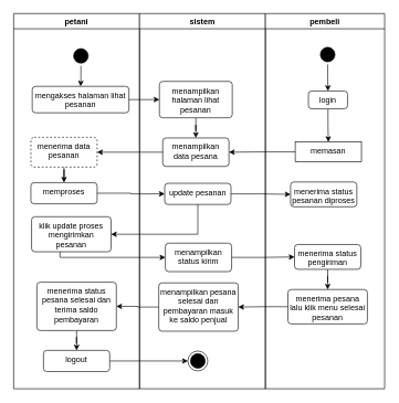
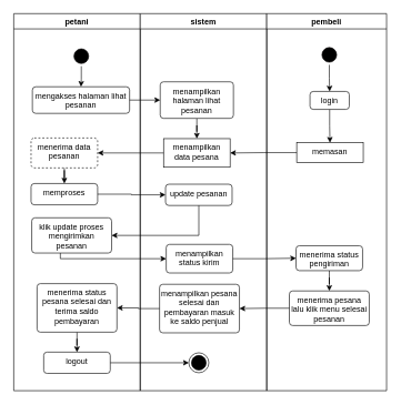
  <mxCell id="0" />
  <mxCell id="1" parent="0" />
  <mxCell id="2" value="petani" style="swimlane;whiteSpace=wrap" vertex="1" parent="1"><mxGeometry x="20" y="20" width="190" height="567" as="geometry" /></mxCell>
  <mxCell id="3" value="" style="edgeStyle=orthogonalEdgeStyle;rounded=0;orthogonalLoop=1;jettySize=auto;html=1;" edge="1" parent="2" source="4" target="5"><mxGeometry relative="1" as="geometry" /></mxCell>
  <mxCell id="4" value="" style="ellipse;shape=startState;fillColor=#000000;strokeColor=#050000;" vertex="1" parent="2"><mxGeometry x="86.5" y="49" width="30" height="30" as="geometry" /></mxCell>
  <mxCell id="5" value="mengakses halaman lihat pesanan" style="html=1;align=center;verticalAlign=top;rounded=1;absoluteArcSize=1;arcSize=10;dashed=0;whiteSpace=wrap;" vertex="1" parent="2"><mxGeometry x="28" y="110" width="146" height="40" as="geometry" /></mxCell>
  <mxCell id="6" style="edgeStyle=orthogonalEdgeStyle;rounded=0;orthogonalLoop=1;jettySize=auto;html=1;" edge="1" parent="2" source="7" target="8"><mxGeometry relative="1" as="geometry" /></mxCell>
  <mxCell id="7" value="menerima data pesanan" style="html=1;align=center;verticalAlign=top;rounded=1;absoluteArcSize=1;arcSize=10;dashed=1;whiteSpace=wrap;" vertex="1" parent="2"><mxGeometry x="26" y="187" width="100" height="45" as="geometry" /></mxCell>
  <mxCell id="8" value="memproses" style="html=1;align=center;verticalAlign=top;rounded=1;absoluteArcSize=1;arcSize=10;dashed=0;whiteSpace=wrap;direction=west;" vertex="1" parent="2"><mxGeometry x="26" y="255.5" width="100" height="32" as="geometry" /></mxCell>
  <mxCell id="9" value="klik update proses&lt;div&gt;mengirimkan pesanan&lt;/div&gt;" style="html=1;align=center;verticalAlign=top;rounded=1;absoluteArcSize=1;arcSize=10;dashed=0;whiteSpace=wrap;direction=west;" vertex="1" parent="2"><mxGeometry x="27" y="307" width="120" height="53" as="geometry" /></mxCell>
  <mxCell id="10" style="edgeStyle=orthogonalEdgeStyle;rounded=0;orthogonalLoop=1;jettySize=auto;html=1;entryX=0.5;entryY=1;entryDx=0;entryDy=0;" edge="1" parent="2" source="11" target="12"><mxGeometry relative="1" as="geometry" /></mxCell>
  <mxCell id="11" value="menerima status pesana selesai dan terima saldo pembayaran" style="html=1;align=center;verticalAlign=top;rounded=1;absoluteArcSize=1;arcSize=10;dashed=0;whiteSpace=wrap;direction=west;" vertex="1" parent="2"><mxGeometry x="35" y="406" width="120" height="73" as="geometry" /></mxCell>
  <mxCell id="12" value="logout" style="html=1;align=center;verticalAlign=top;rounded=1;absoluteArcSize=1;arcSize=10;dashed=0;whiteSpace=wrap;direction=west;" vertex="1" parent="2"><mxGeometry x="45" y="509" width="100" height="32" as="geometry" /></mxCell>
  <mxCell id="13" value="sistem" style="swimlane;whiteSpace=wrap" vertex="1" parent="1"><mxGeometry x="210" y="20" width="190" height="567" as="geometry" /></mxCell>
  <mxCell id="14" style="edgeStyle=orthogonalEdgeStyle;rounded=0;orthogonalLoop=1;jettySize=auto;html=1;entryX=0.5;entryY=0;entryDx=0;entryDy=0;" edge="1" parent="13" source="15" target="16"><mxGeometry relative="1" as="geometry" /></mxCell>
  <mxCell id="15" value="menampilkan halaman lihat pesanan" style="html=1;align=center;verticalAlign=top;rounded=1;absoluteArcSize=1;arcSize=10;dashed=0;whiteSpace=wrap;" vertex="1" parent="13"><mxGeometry x="30" y="102.5" width="110" height="55" as="geometry" /></mxCell>
- <mxCell id="16" value="menampilkan data pesana" style="html=1;align=center;verticalAlign=top;rounded=1;absoluteArcSize=1;arcSize=10;dashed=0;whiteSpace=wrap;" vertex="1" parent="13"><mxGeometry x="35" y="188" width="100" height="43" as="geometry" /></mxCell>
+ <mxCell id="16" value="menampilkan data pesana" style="html=1;align=center;verticalAlign=top;absoluteArcSize=1;arcSize=10;dashed=0;whiteSpace=wrap;rounded=0;" vertex="1" parent="13"><mxGeometry x="35" y="188" width="100" height="43" as="geometry" /></mxCell>
  <mxCell id="17" value="update pesanan" style="html=1;align=center;verticalAlign=top;rounded=1;absoluteArcSize=1;arcSize=10;dashed=0;whiteSpace=wrap;direction=west;" vertex="1" parent="13"><mxGeometry x="38" y="256.5" width="100" height="32" as="geometry" /></mxCell>
  <mxCell id="18" value="menampilkan status kirim" style="html=1;align=center;verticalAlign=top;rounded=1;absoluteArcSize=1;arcSize=10;dashed=0;whiteSpace=wrap;direction=west;" vertex="1" parent="13"><mxGeometry x="39" y="347" width="100" height="43" as="geometry" /></mxCell>
  <mxCell id="19" value="menampilkan pesana selesai dan pembayaran masuk ke saldo penjual" style="html=1;align=center;verticalAlign=top;rounded=1;absoluteArcSize=1;arcSize=10;dashed=0;whiteSpace=wrap;direction=west;" vertex="1" parent="13"><mxGeometry x="29" y="407" width="120" height="73" as="geometry" /></mxCell>
  <mxCell id="20" value="" style="ellipse;html=1;shape=endState;fillColor=strokeColor;" vertex="1" parent="13"><mxGeometry x="73" y="510" width="30" height="30" as="geometry" /></mxCell>
  <mxCell id="21" style="edgeStyle=orthogonalEdgeStyle;rounded=0;orthogonalLoop=1;jettySize=auto;html=1;" edge="1" parent="1" source="5" target="15"><mxGeometry relative="1" as="geometry" /></mxCell>
  <mxCell id="22" value="pembeli" style="swimlane;whiteSpace=wrap;startSize=23;" vertex="1" parent="1"><mxGeometry x="400" y="20" width="180" height="567" as="geometry" /></mxCell>
  <mxCell id="23" style="edgeStyle=orthogonalEdgeStyle;rounded=0;orthogonalLoop=1;jettySize=auto;html=1;" edge="1" parent="22" source="24" target="31"><mxGeometry relative="1" as="geometry" /></mxCell>
  <mxCell id="24" value="login" style="html=1;align=center;verticalAlign=top;rounded=1;absoluteArcSize=1;arcSize=10;dashed=0;whiteSpace=wrap;" vertex="1" parent="22"><mxGeometry x="65" y="117" width="59" height="27" as="geometry" /></mxCell>
  <mxCell id="25" value="menerima pesana lalu klik menu selesai pesanan" style="html=1;align=center;verticalAlign=top;rounded=1;absoluteArcSize=1;arcSize=10;dashed=0;whiteSpace=wrap;" vertex="1" parent="22"><mxGeometry x="34" y="417" width="120" height="52" as="geometry" /></mxCell>
  <mxCell id="26" style="edgeStyle=orthogonalEdgeStyle;rounded=0;orthogonalLoop=1;jettySize=auto;html=1;entryX=0.5;entryY=0;entryDx=0;entryDy=0;" edge="1" parent="22" source="27" target="24"><mxGeometry relative="1" as="geometry" /></mxCell>
  <mxCell id="27" value="" style="ellipse;shape=startState;fillColor=#000000;strokeColor=#050000;" vertex="1" parent="22"><mxGeometry x="79" y="47" width="30" height="30" as="geometry" /></mxCell>
- <mxCell id="28" value="menerima status pesanan diproses" style="html=1;align=center;verticalAlign=top;rounded=1;absoluteArcSize=1;arcSize=10;dashed=0;whiteSpace=wrap;" vertex="1" parent="22"><mxGeometry x="38" y="254.5" width="100" height="37.5" as="geometry" /></mxCell>
  <mxCell id="29" style="edgeStyle=orthogonalEdgeStyle;rounded=0;orthogonalLoop=1;jettySize=auto;html=1;entryX=0.5;entryY=0;entryDx=0;entryDy=0;" edge="1" parent="22" source="30" target="25"><mxGeometry relative="1" as="geometry" /></mxCell>
  <mxCell id="30" value="menerima status pengiriman" style="html=1;align=center;verticalAlign=top;rounded=1;absoluteArcSize=1;arcSize=10;dashed=0;whiteSpace=wrap;" vertex="1" parent="22"><mxGeometry x="44" y="349" width="100" height="37.5" as="geometry" /></mxCell>
  <mxCell id="31" value="memasan" style="html=1;align=center;verticalAlign=top;absoluteArcSize=1;arcSize=10;dashed=0;whiteSpace=wrap;rounded=0;" vertex="1" parent="22"><mxGeometry x="45" y="194" width="100" height="30" as="geometry" /></mxCell>
  <mxCell id="32" style="edgeStyle=orthogonalEdgeStyle;rounded=0;orthogonalLoop=1;jettySize=auto;html=1;entryX=1;entryY=0.5;entryDx=0;entryDy=0;" edge="1" parent="1" source="16" target="7"><mxGeometry relative="1" as="geometry" /></mxCell>
  <mxCell id="33" style="edgeStyle=orthogonalEdgeStyle;rounded=0;orthogonalLoop=1;jettySize=auto;html=1;entryX=1;entryY=0.5;entryDx=0;entryDy=0;" edge="1" parent="1" source="8" target="17"><mxGeometry relative="1" as="geometry" /></mxCell>
  <mxCell id="34" style="edgeStyle=orthogonalEdgeStyle;rounded=0;orthogonalLoop=1;jettySize=auto;html=1;entryX=1;entryY=0.5;entryDx=0;entryDy=0;" edge="1" parent="1" source="9" target="18"><mxGeometry relative="1" as="geometry"><Array as="points"><mxPoint x="90" y="389" /></Array></mxGeometry></mxCell>
  <mxCell id="35" style="edgeStyle=orthogonalEdgeStyle;rounded=0;orthogonalLoop=1;jettySize=auto;html=1;entryX=0;entryY=0.5;entryDx=0;entryDy=0;" edge="1" parent="1" source="17" target="9"><mxGeometry relative="1" as="geometry"><Array as="points"><mxPoint x="298" y="353" /></Array></mxGeometry></mxCell>
- <mxCell id="36" style="edgeStyle=orthogonalEdgeStyle;rounded=0;orthogonalLoop=1;jettySize=auto;html=1;entryX=0;entryY=0.5;entryDx=0;entryDy=0;" edge="1" parent="1" source="17" target="28"><mxGeometry relative="1" as="geometry" /></mxCell>
  <mxCell id="37" style="edgeStyle=orthogonalEdgeStyle;rounded=0;orthogonalLoop=1;jettySize=auto;html=1;" edge="1" parent="1" source="18" target="30"><mxGeometry relative="1" as="geometry" /></mxCell>
  <mxCell id="38" style="edgeStyle=orthogonalEdgeStyle;rounded=0;orthogonalLoop=1;jettySize=auto;html=1;entryX=0;entryY=0.5;entryDx=0;entryDy=0;" edge="1" parent="1" source="25" target="19"><mxGeometry relative="1" as="geometry" /></mxCell>
  <mxCell id="39" style="edgeStyle=orthogonalEdgeStyle;rounded=0;orthogonalLoop=1;jettySize=auto;html=1;entryX=0;entryY=0.5;entryDx=0;entryDy=0;" edge="1" parent="1" source="19" target="11"><mxGeometry relative="1" as="geometry" /></mxCell>
  <mxCell id="40" style="edgeStyle=orthogonalEdgeStyle;rounded=0;orthogonalLoop=1;jettySize=auto;html=1;entryX=0;entryY=0.5;entryDx=0;entryDy=0;" edge="1" parent="1" source="12" target="20"><mxGeometry relative="1" as="geometry" /></mxCell>
  <mxCell id="41" style="edgeStyle=orthogonalEdgeStyle;rounded=0;orthogonalLoop=1;jettySize=auto;html=1;entryX=1;entryY=0.5;entryDx=0;entryDy=0;" edge="1" parent="1" source="31" target="16"><mxGeometry relative="1" as="geometry" /></mxCell>
